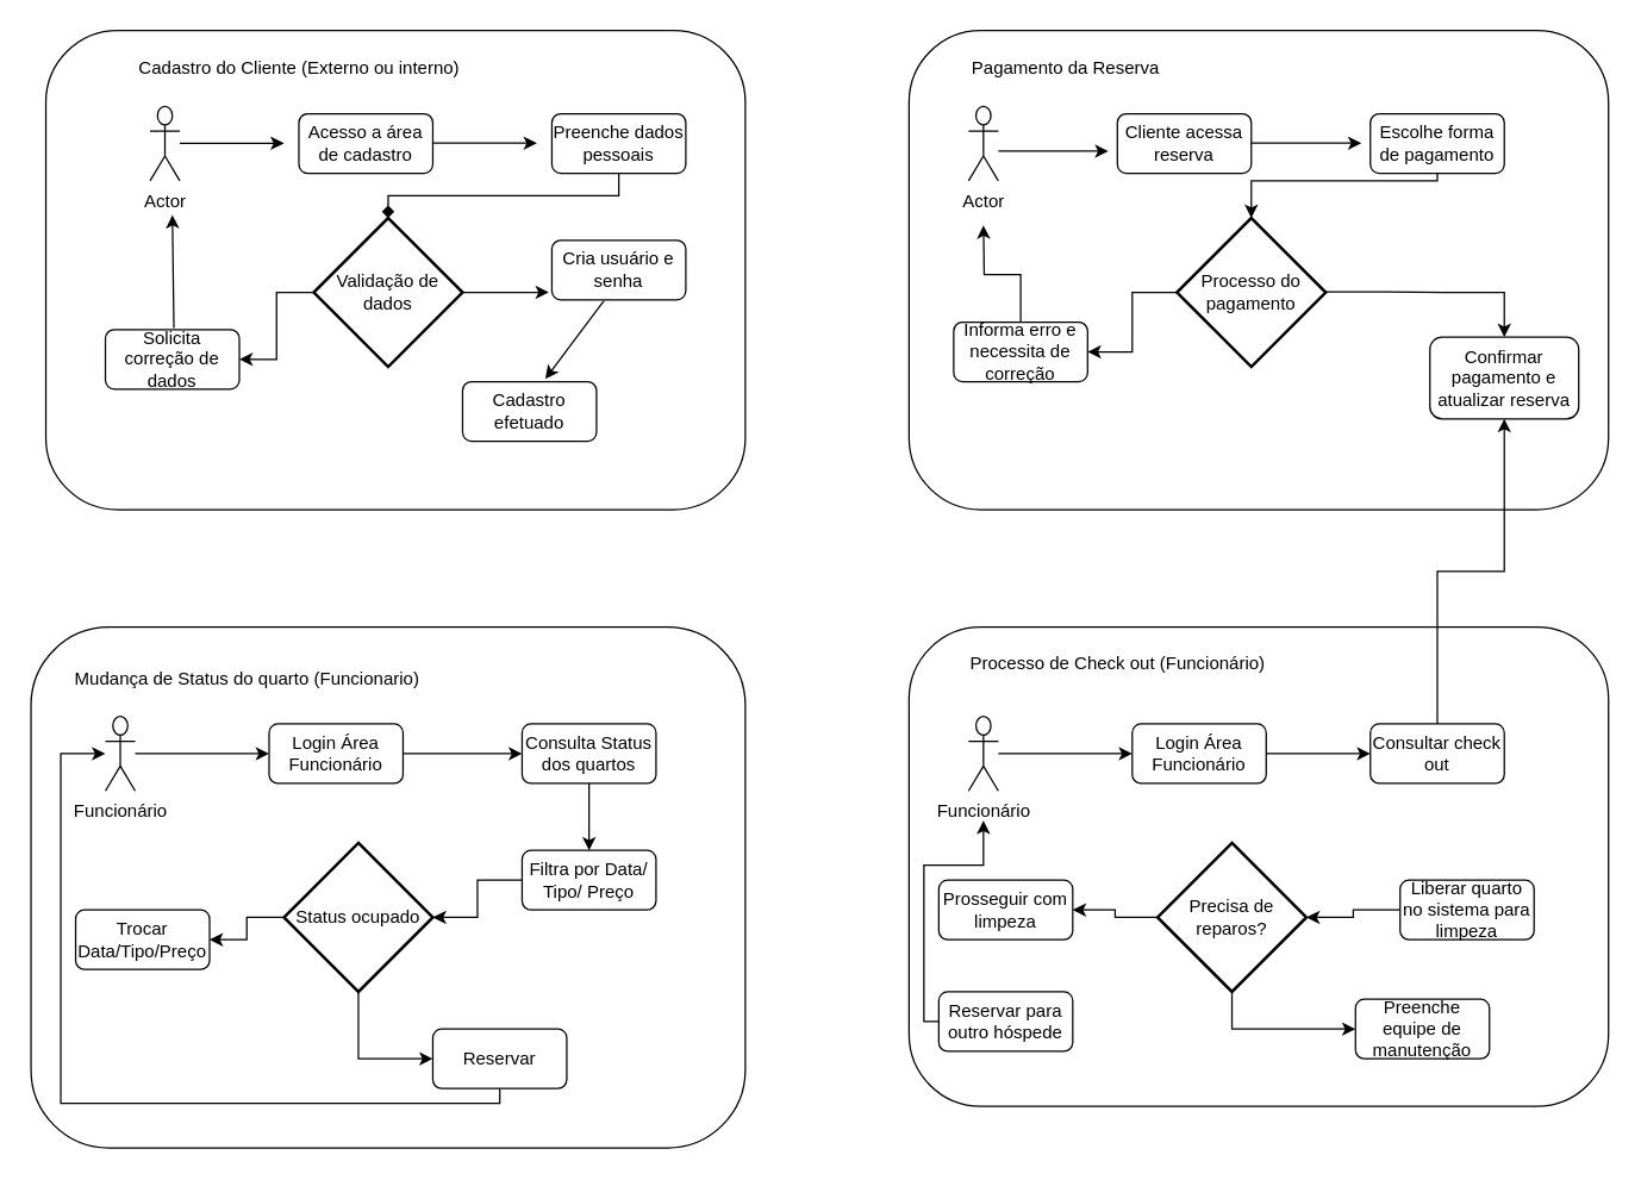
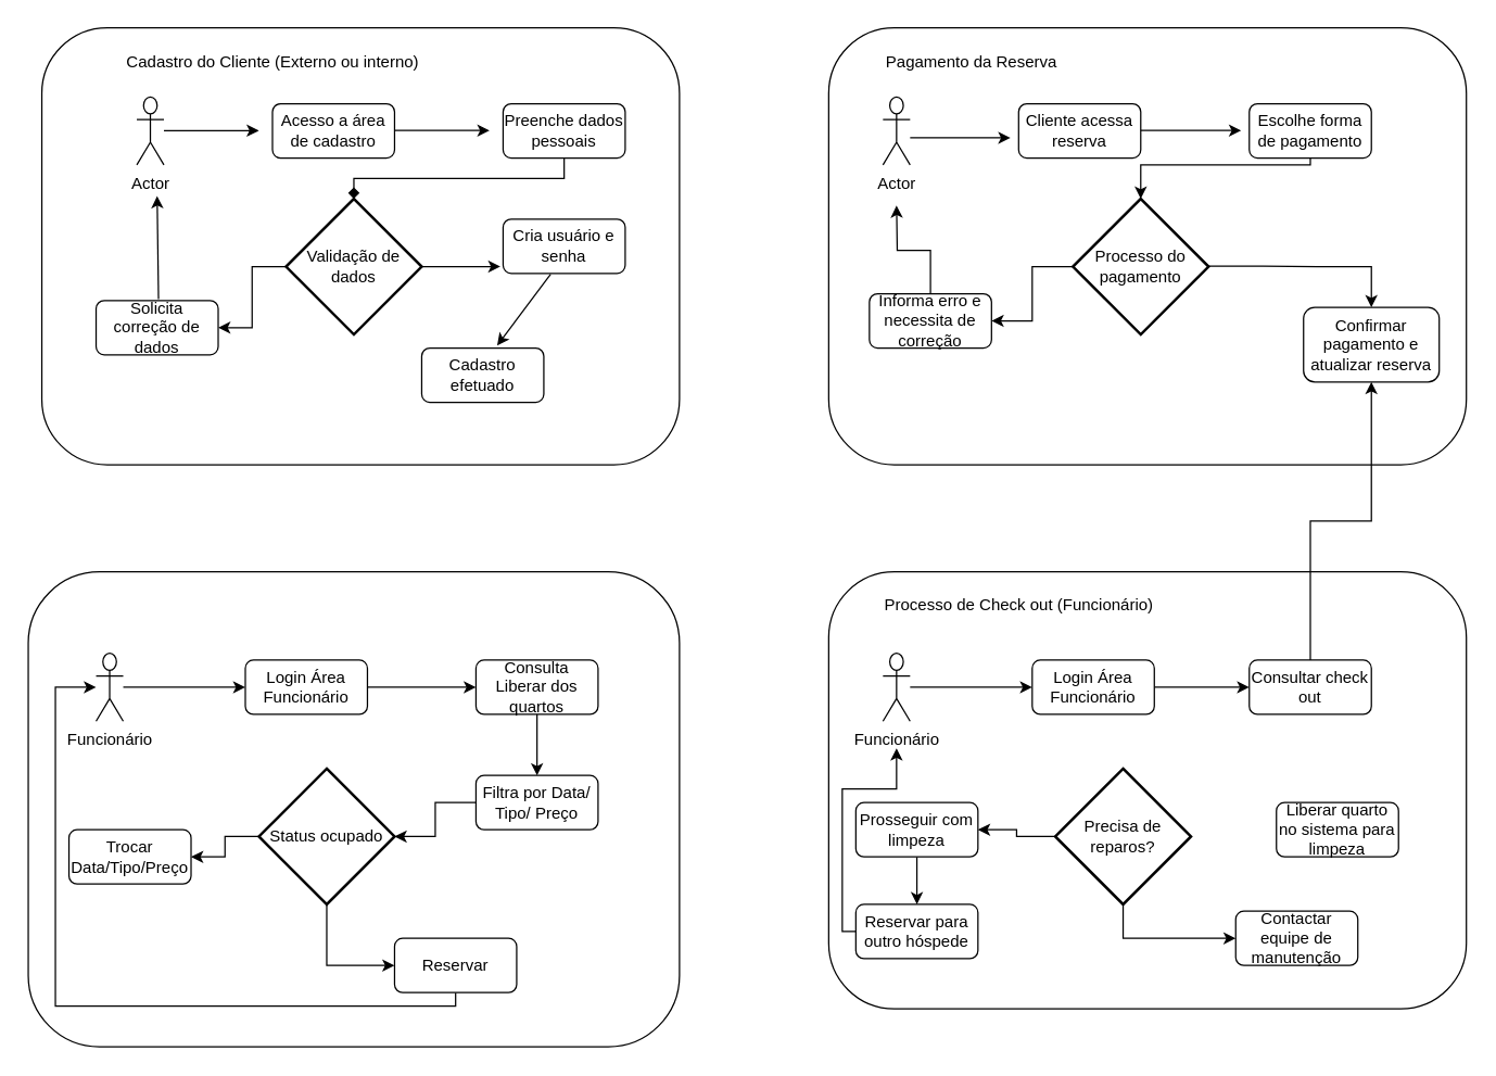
  <mxCell id="0" />
  <mxCell id="1" parent="0" />
  <mxCell id="2" value="" style="rounded=1;whiteSpace=wrap;html=1;" vertex="1" parent="1"><mxGeometry x="30" y="20" width="470" height="322" as="geometry" /></mxCell>
  <mxCell id="3" value="Cadastro do Cliente (Externo ou interno&lt;span style=&quot;background-color: transparent; color: light-dark(rgb(0, 0, 0), rgb(255, 255, 255));&quot;&gt;)&lt;/span&gt;" style="text;html=1;align=center;verticalAlign=middle;resizable=0;points=[];autosize=1;strokeColor=none;fillColor=none;" vertex="1" parent="1"><mxGeometry x="80" y="31" width="240" height="30" as="geometry" /></mxCell>
  <mxCell id="4" value="Actor" style="shape=umlActor;verticalLabelPosition=bottom;verticalAlign=top;html=1;" vertex="1" parent="1"><mxGeometry x="100" y="71" width="20" height="50" as="geometry" /></mxCell>
  <mxCell id="5" value="Acesso a área de cadastro" style="rounded=1;whiteSpace=wrap;html=1;" vertex="1" parent="1"><mxGeometry x="200" y="76" width="90" height="40" as="geometry" /></mxCell>
  <mxCell id="6" value="Preenche dados pessoais" style="rounded=1;whiteSpace=wrap;html=1;" vertex="1" parent="1"><mxGeometry x="370" y="76" width="90" height="40" as="geometry" /></mxCell>
  <mxCell id="7" value="Cria usuário e senha" style="rounded=1;whiteSpace=wrap;html=1;" vertex="1" parent="1"><mxGeometry x="370" y="161" width="90" height="40" as="geometry" /></mxCell>
  <mxCell id="8" style="edgeStyle=orthogonalEdgeStyle;rounded=0;orthogonalLoop=1;jettySize=auto;html=1;entryX=1;entryY=0.5;entryDx=0;entryDy=0;" edge="1" parent="1" source="9" target="11"><mxGeometry relative="1" as="geometry" /></mxCell>
  <mxCell id="9" value="Validação de dados" style="strokeWidth=2;html=1;shape=mxgraph.flowchart.decision;whiteSpace=wrap;" vertex="1" parent="1"><mxGeometry x="210" y="146" width="100" height="100" as="geometry" /></mxCell>
  <mxCell id="10" value="Cadastro efetuado" style="rounded=1;whiteSpace=wrap;html=1;" vertex="1" parent="1"><mxGeometry x="310" y="256" width="90" height="40" as="geometry" /></mxCell>
  <mxCell id="11" value="Solicita correção de dados" style="rounded=1;whiteSpace=wrap;html=1;" vertex="1" parent="1"><mxGeometry x="70" y="221" width="90" height="40" as="geometry" /></mxCell>
  <mxCell id="12" value="" style="endArrow=classic;html=1;rounded=0;" edge="1" parent="1"><mxGeometry width="50" height="50" relative="1" as="geometry"><mxPoint x="120" y="95.8" as="sourcePoint" /><mxPoint x="190" y="95.8" as="targetPoint" /></mxGeometry></mxCell>
  <mxCell id="13" value="" style="endArrow=classic;html=1;rounded=0;" edge="1" parent="1"><mxGeometry width="50" height="50" relative="1" as="geometry"><mxPoint x="290" y="95.66" as="sourcePoint" /><mxPoint x="360" y="95.66" as="targetPoint" /></mxGeometry></mxCell>
  <mxCell id="14" value="" style="endArrow=classic;html=1;rounded=0;" edge="1" parent="1"><mxGeometry width="50" height="50" relative="1" as="geometry"><mxPoint x="116" y="220" as="sourcePoint" /><mxPoint x="115" y="144" as="targetPoint" /></mxGeometry></mxCell>
  <mxCell id="15" value="" style="endArrow=classic;html=1;rounded=0;exitX=1;exitY=0.5;exitDx=0;exitDy=0;exitPerimeter=0;" edge="1" parent="1" source="9"><mxGeometry width="50" height="50" relative="1" as="geometry"><mxPoint x="290" y="195.8" as="sourcePoint" /><mxPoint x="368" y="196" as="targetPoint" /></mxGeometry></mxCell>
  <mxCell id="16" value="" style="endArrow=classic;html=1;rounded=0;entryX=0.618;entryY=-0.047;entryDx=0;entryDy=0;entryPerimeter=0;exitX=0.389;exitY=1.015;exitDx=0;exitDy=0;exitPerimeter=0;" edge="1" parent="1" source="7" target="10"><mxGeometry width="50" height="50" relative="1" as="geometry"><mxPoint x="408" y="201" as="sourcePoint" /><mxPoint x="440" y="231" as="targetPoint" /></mxGeometry></mxCell>
  <mxCell id="17" value="" style="rounded=1;whiteSpace=wrap;html=1;" vertex="1" parent="1"><mxGeometry x="610" y="20" width="470" height="322" as="geometry" /></mxCell>
  <mxCell id="18" value="" style="rounded=1;whiteSpace=wrap;html=1;" vertex="1" parent="1"><mxGeometry x="20" y="421" width="480" height="350" as="geometry" /></mxCell>
  <mxCell id="19" value="" style="rounded=1;whiteSpace=wrap;html=1;" vertex="1" parent="1"><mxGeometry x="610" y="421" width="470" height="322" as="geometry" /></mxCell>
  <mxCell id="20" value="Pagamento da Reserva" style="text;html=1;align=center;verticalAlign=middle;resizable=0;points=[];autosize=1;strokeColor=none;fillColor=none;" vertex="1" parent="1"><mxGeometry x="640" y="31" width="150" height="30" as="geometry" /></mxCell>
  <mxCell id="21" value="Actor" style="shape=umlActor;verticalLabelPosition=bottom;verticalAlign=top;html=1;" vertex="1" parent="1"><mxGeometry x="650" y="71" width="20" height="50" as="geometry" /></mxCell>
  <mxCell id="22" value="Cliente acessa reserva" style="rounded=1;whiteSpace=wrap;html=1;" vertex="1" parent="1"><mxGeometry x="750" y="76" width="90" height="40" as="geometry" /></mxCell>
  <mxCell id="23" value="Escolhe forma de pagamento" style="rounded=1;whiteSpace=wrap;html=1;" vertex="1" parent="1"><mxGeometry x="920" y="76" width="90" height="40" as="geometry" /></mxCell>
  <mxCell id="24" value="Confirmar pagamento e atualizar reserva" style="rounded=1;whiteSpace=wrap;html=1;" vertex="1" parent="1"><mxGeometry x="960" y="226" width="100" height="55" as="geometry" /></mxCell>
  <mxCell id="25" style="edgeStyle=orthogonalEdgeStyle;rounded=0;orthogonalLoop=1;jettySize=auto;html=1;" edge="1" parent="1" source="26"><mxGeometry relative="1" as="geometry"><mxPoint x="660" y="151" as="targetPoint" /></mxGeometry></mxCell>
  <mxCell id="26" value="Informa erro e necessita de correção" style="rounded=1;whiteSpace=wrap;html=1;" vertex="1" parent="1"><mxGeometry x="640" y="216" width="90" height="40" as="geometry" /></mxCell>
  <mxCell id="27" style="edgeStyle=orthogonalEdgeStyle;rounded=0;orthogonalLoop=1;jettySize=auto;html=1;entryX=1;entryY=0.5;entryDx=0;entryDy=0;" edge="1" parent="1" source="28" target="26"><mxGeometry relative="1" as="geometry" /></mxCell>
  <mxCell id="28" value="Processo do pagamento" style="strokeWidth=2;html=1;shape=mxgraph.flowchart.decision;whiteSpace=wrap;" vertex="1" parent="1"><mxGeometry x="790" y="146" width="100" height="100" as="geometry" /></mxCell>
  <mxCell id="29" value="" style="endArrow=classic;html=1;rounded=0;entryX=0.285;entryY=0.252;entryDx=0;entryDy=0;entryPerimeter=0;" edge="1" parent="1" target="17"><mxGeometry width="50" height="50" relative="1" as="geometry"><mxPoint x="670" y="101" as="sourcePoint" /><mxPoint x="744" y="105" as="targetPoint" /><Array as="points"><mxPoint x="710" y="101" /></Array></mxGeometry></mxCell>
  <mxCell id="30" value="" style="endArrow=classic;html=1;rounded=0;entryX=0.285;entryY=0.252;entryDx=0;entryDy=0;entryPerimeter=0;" edge="1" parent="1"><mxGeometry width="50" height="50" relative="1" as="geometry"><mxPoint x="840" y="95.67" as="sourcePoint" /><mxPoint x="914" y="95.67" as="targetPoint" /><Array as="points"><mxPoint x="880" y="95.67" /></Array></mxGeometry></mxCell>
  <mxCell id="31" value="" style="endArrow=classic;html=1;rounded=0;entryX=0.5;entryY=0;entryDx=0;entryDy=0;" edge="1" parent="1" target="24"><mxGeometry width="50" height="50" relative="1" as="geometry"><mxPoint x="890" y="195.67" as="sourcePoint" /><mxPoint x="1010" y="226" as="targetPoint" /><Array as="points"><mxPoint x="930" y="195.67" /><mxPoint x="970" y="196" /><mxPoint x="1010" y="196" /></Array></mxGeometry></mxCell>
- <mxCell id="32" value="Mudança de Status do quarto (Funcionario)" style="text;html=1;align=center;verticalAlign=middle;resizable=0;points=[];autosize=1;strokeColor=none;fillColor=none;" vertex="1" parent="1"><mxGeometry x="40" y="441" width="250" height="30" as="geometry" /></mxCell>
  <mxCell id="33" style="edgeStyle=orthogonalEdgeStyle;rounded=0;orthogonalLoop=1;jettySize=auto;html=1;entryX=0;entryY=0.5;entryDx=0;entryDy=0;" edge="1" parent="1" source="34" target="36"><mxGeometry relative="1" as="geometry" /></mxCell>
  <mxCell id="34" value="Funcionário" style="shape=umlActor;verticalLabelPosition=bottom;verticalAlign=top;html=1;" vertex="1" parent="1"><mxGeometry x="70" y="481" width="20" height="50" as="geometry" /></mxCell>
  <mxCell id="35" style="edgeStyle=orthogonalEdgeStyle;rounded=0;orthogonalLoop=1;jettySize=auto;html=1;entryX=0;entryY=0.5;entryDx=0;entryDy=0;" edge="1" parent="1" source="36" target="38"><mxGeometry relative="1" as="geometry" /></mxCell>
  <mxCell id="36" value="Login Área Funcionário" style="rounded=1;whiteSpace=wrap;html=1;" vertex="1" parent="1"><mxGeometry x="180" y="486" width="90" height="40" as="geometry" /></mxCell>
  <mxCell id="37" style="edgeStyle=orthogonalEdgeStyle;rounded=0;orthogonalLoop=1;jettySize=auto;html=1;entryX=0.5;entryY=0;entryDx=0;entryDy=0;" edge="1" parent="1" source="38" target="39"><mxGeometry relative="1" as="geometry" /></mxCell>
- <mxCell id="38" value="Consulta Status dos quartos" style="rounded=1;whiteSpace=wrap;html=1;" vertex="1" parent="1"><mxGeometry x="350" y="486" width="90" height="40" as="geometry" /></mxCell>
+ <mxCell id="38" value="Consulta Liberar dos quartos" style="rounded=1;whiteSpace=wrap;html=1;" vertex="1" parent="1"><mxGeometry x="350" y="486" width="90" height="40" as="geometry" /></mxCell>
  <mxCell id="39" value="Filtra por Data/ Tipo/ Preço" style="rounded=1;whiteSpace=wrap;html=1;" vertex="1" parent="1"><mxGeometry x="350" y="571" width="90" height="40" as="geometry" /></mxCell>
  <mxCell id="40" style="edgeStyle=orthogonalEdgeStyle;rounded=0;orthogonalLoop=1;jettySize=auto;html=1;entryX=1;entryY=0.5;entryDx=0;entryDy=0;" edge="1" parent="1" source="42" target="43"><mxGeometry relative="1" as="geometry" /></mxCell>
  <mxCell id="41" style="edgeStyle=orthogonalEdgeStyle;rounded=0;orthogonalLoop=1;jettySize=auto;html=1;entryX=0;entryY=0.5;entryDx=0;entryDy=0;" edge="1" parent="1" source="42" target="45"><mxGeometry relative="1" as="geometry" /></mxCell>
  <mxCell id="42" value="Status ocupado" style="strokeWidth=2;html=1;shape=mxgraph.flowchart.decision;whiteSpace=wrap;" vertex="1" parent="1"><mxGeometry x="190" y="566" width="100" height="100" as="geometry" /></mxCell>
  <mxCell id="43" value="Trocar Data/Tipo/Preço" style="rounded=1;whiteSpace=wrap;html=1;" vertex="1" parent="1"><mxGeometry y="611" width="90" height="40" as="geometry" x="50" /></mxCell>
  <mxCell id="44" style="edgeStyle=orthogonalEdgeStyle;rounded=0;orthogonalLoop=1;jettySize=auto;html=1;" edge="1" parent="1" source="45" target="34"><mxGeometry relative="1" as="geometry"><Array as="points"><mxPoint x="335" y="741" /><mxPoint x="40" y="741" /><mxPoint x="40" y="506" /></Array></mxGeometry></mxCell>
  <mxCell id="45" value="Reservar" style="rounded=1;whiteSpace=wrap;html=1;" vertex="1" parent="1"><mxGeometry x="290" y="691" width="90" height="40" as="geometry" /></mxCell>
  <mxCell id="46" style="edgeStyle=orthogonalEdgeStyle;rounded=0;orthogonalLoop=1;jettySize=auto;html=1;entryX=1;entryY=0.5;entryDx=0;entryDy=0;entryPerimeter=0;" edge="1" parent="1" source="39" target="42"><mxGeometry relative="1" as="geometry" /></mxCell>
  <mxCell id="47" style="edgeStyle=orthogonalEdgeStyle;rounded=0;orthogonalLoop=1;jettySize=auto;html=1;entryX=0.5;entryY=0;entryDx=0;entryDy=0;entryPerimeter=0;" edge="1" parent="1" source="23" target="28"><mxGeometry relative="1" as="geometry"><Array as="points"><mxPoint x="965" y="121" /><mxPoint x="840" y="121" /></Array></mxGeometry></mxCell>
  <mxCell id="48" style="edgeStyle=orthogonalEdgeStyle;rounded=0;orthogonalLoop=1;jettySize=auto;html=1;entryX=0.5;entryY=0;entryDx=0;entryDy=0;entryPerimeter=0;endArrow=diamond;" edge="1" parent="1" source="6" target="9"><mxGeometry relative="1" as="geometry"><Array as="points"><mxPoint x="415" y="131" /><mxPoint x="260" y="131" /></Array></mxGeometry></mxCell>
  <mxCell id="49" style="edgeStyle=orthogonalEdgeStyle;rounded=0;orthogonalLoop=1;jettySize=auto;html=1;entryX=0;entryY=0.5;entryDx=0;entryDy=0;" edge="1" parent="1" source="50" target="60"><mxGeometry relative="1" as="geometry" /></mxCell>
  <mxCell id="50" value="Funcionário" style="shape=umlActor;verticalLabelPosition=bottom;verticalAlign=top;html=1;" vertex="1" parent="1"><mxGeometry x="650" y="481" width="20" height="50" as="geometry" /></mxCell>
  <mxCell id="51" value="Processo de Check out (Funcionário)" style="text;html=1;align=center;verticalAlign=middle;resizable=0;points=[];autosize=1;strokeColor=none;fillColor=none;" vertex="1" parent="1"><mxGeometry x="640" y="431" width="220" height="30" as="geometry" /></mxCell>
+ <mxCell id="52" style="edgeStyle=orthogonalEdgeStyle;rounded=0;orthogonalLoop=1;jettySize=auto;html=1;entryX=0.5;entryY=0;entryDx=0;entryDy=0;" edge="1" parent="1" source="53" target="62"><mxGeometry relative="1" as="geometry" /></mxCell>
  <mxCell id="53" value="Prosseguir com limpeza" style="rounded=1;whiteSpace=wrap;html=1;" vertex="1" parent="1"><mxGeometry x="630" y="591" width="90" height="40" as="geometry" /></mxCell>
  <mxCell id="54" value="Consultar check out" style="rounded=1;whiteSpace=wrap;html=1;" vertex="1" parent="1"><mxGeometry x="920" y="486" width="90" height="40" as="geometry" /></mxCell>
  <mxCell id="55" value="Liberar quarto no sistema para limpeza" style="rounded=1;whiteSpace=wrap;html=1;" vertex="1" parent="1"><mxGeometry x="940" y="591" width="90" height="40" as="geometry" /></mxCell>
  <mxCell id="56" style="edgeStyle=orthogonalEdgeStyle;rounded=0;orthogonalLoop=1;jettySize=auto;html=1;entryX=1;entryY=0.5;entryDx=0;entryDy=0;" edge="1" parent="1" source="58" target="53"><mxGeometry relative="1" as="geometry" /></mxCell>
  <mxCell id="57" style="edgeStyle=orthogonalEdgeStyle;rounded=0;orthogonalLoop=1;jettySize=auto;html=1;entryX=0;entryY=0.5;entryDx=0;entryDy=0;exitX=0.5;exitY=1;exitDx=0;exitDy=0;exitPerimeter=0;" edge="1" parent="1" source="58" target="63"><mxGeometry relative="1" as="geometry"><Array as="points"><mxPoint x="827" y="691" /></Array></mxGeometry></mxCell>
  <mxCell id="58" value="Precisa de reparos?" style="strokeWidth=2;html=1;shape=mxgraph.flowchart.decision;whiteSpace=wrap;" vertex="1" parent="1"><mxGeometry x="777" y="566" width="100" height="100" as="geometry" /></mxCell>
  <mxCell id="59" style="edgeStyle=orthogonalEdgeStyle;rounded=0;orthogonalLoop=1;jettySize=auto;html=1;entryX=0;entryY=0.5;entryDx=0;entryDy=0;" edge="1" parent="1" source="60" target="54"><mxGeometry relative="1" as="geometry" /></mxCell>
  <mxCell id="60" value="Login Área Funcionário" style="rounded=1;whiteSpace=wrap;html=1;" vertex="1" parent="1"><mxGeometry x="760" y="486" width="90" height="40" as="geometry" /></mxCell>
  <mxCell id="61" style="edgeStyle=orthogonalEdgeStyle;rounded=0;orthogonalLoop=1;jettySize=auto;html=1;" edge="1" parent="1" source="62"><mxGeometry relative="1" as="geometry"><mxPoint x="660" y="551" as="targetPoint" /><Array as="points"><mxPoint x="620" y="686" /><mxPoint x="620" y="581" /><mxPoint x="660" y="581" /></Array></mxGeometry></mxCell>
  <mxCell id="62" value="Reservar para outro hóspede" style="rounded=1;whiteSpace=wrap;html=1;" vertex="1" parent="1"><mxGeometry x="630" y="666" width="90" height="40" as="geometry" /></mxCell>
- <mxCell id="63" value="Preenche equipe de manutenção" style="rounded=1;whiteSpace=wrap;html=1;" vertex="1" parent="1"><mxGeometry x="910" y="671" width="90" height="40" as="geometry" /></mxCell>
+ <mxCell id="63" value="Contactar equipe de manutenção" style="rounded=1;whiteSpace=wrap;html=1;" vertex="1" parent="1"><mxGeometry x="910" y="671" width="90" height="40" as="geometry" /></mxCell>
  <mxCell id="64" style="edgeStyle=orthogonalEdgeStyle;rounded=0;orthogonalLoop=1;jettySize=auto;html=1;" edge="1" parent="1" source="54" target="24"><mxGeometry relative="1" as="geometry" /></mxCell>
- <mxCell id="65" style="edgeStyle=orthogonalEdgeStyle;rounded=0;orthogonalLoop=1;jettySize=auto;html=1;entryX=1;entryY=0.5;entryDx=0;entryDy=0;entryPerimeter=0;" edge="1" parent="1" source="55" target="58"><mxGeometry relative="1" as="geometry" /></mxCell>
